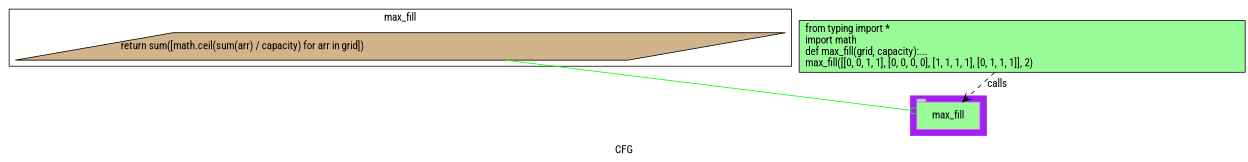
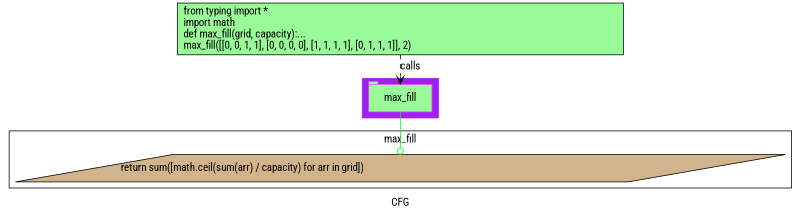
  digraph {
    compound=True
    fontname="Roboto Condensed"
    label=CFG
    pack=False
    rankdir=TB
    ranksep=0.02
    node [fontname="Roboto Condensed" style="filled,solid" fillcolor=palegreen]
    edge [fontname="Roboto Condensed"]
    n1 [color="#E552FF" height=0.5 label=max_fill linenum="[8]" shape=tab style=filled width=1.1528]
    n2 [fillcolor=tan height=0.5 label="return sum([math.ceil(sum(arr) / capacity) for arr in grid])\l" linenum="[6]" shape=parallelogram width=13.553]
    n3 [height=0.94444 label="from typing import *\limport math\ldef max_fill(grid, capacity):...\lmax_fill([[0, 0, 1, 1], [0, 0, 0, 0], [1, 1, 1, 1], [0, 1, 1, 1]], 2)\l" linenum="[1]" shape=rectangle width=8.1389]
    subgraph cluster_1 {
      color=purple
      compound=true
      label=""
      shape=tab
      style=filled
      n1
    }
    subgraph cluster_2 {
      label=max_fill
      n2
    }
-   n2 -> n1 [color=green arrowhead=odot]
+   n1 -> n2 [color=green arrowhead=odot]
    n3 -> n1 [label=calls style=dashed arrowhead=vee]
  }
